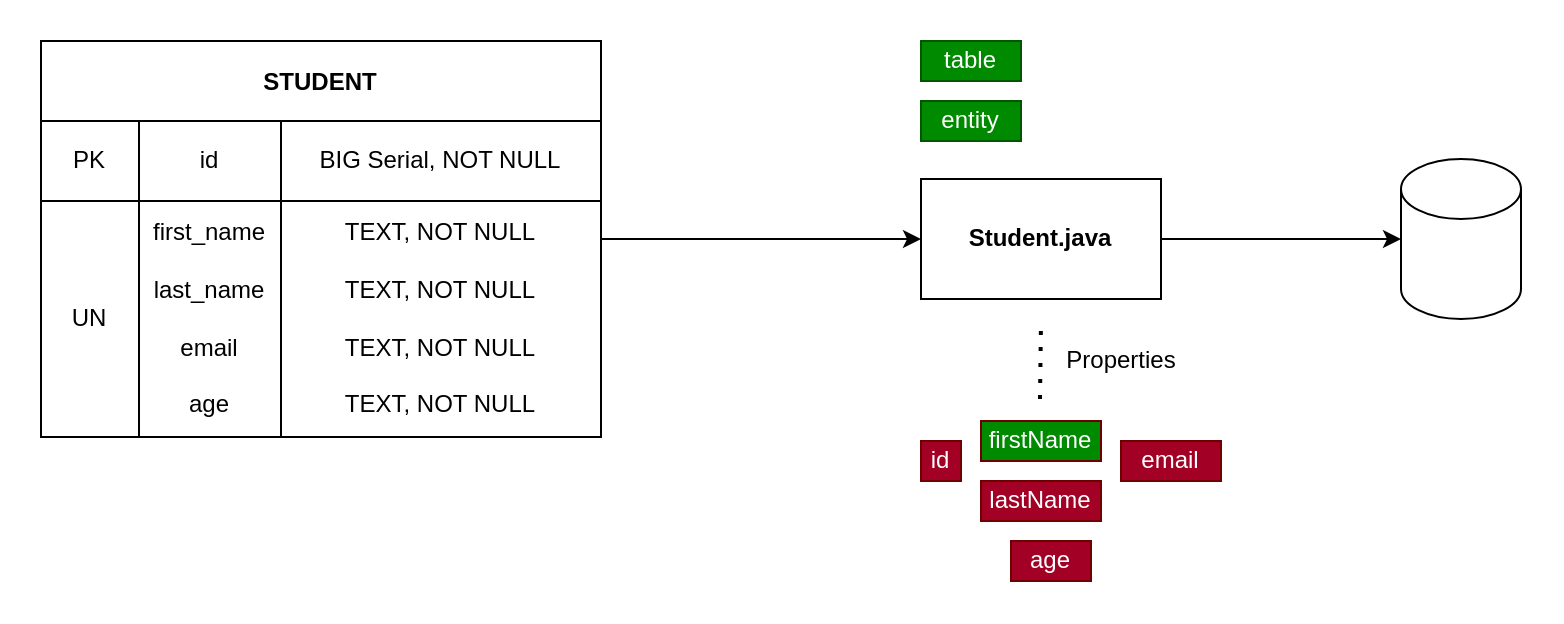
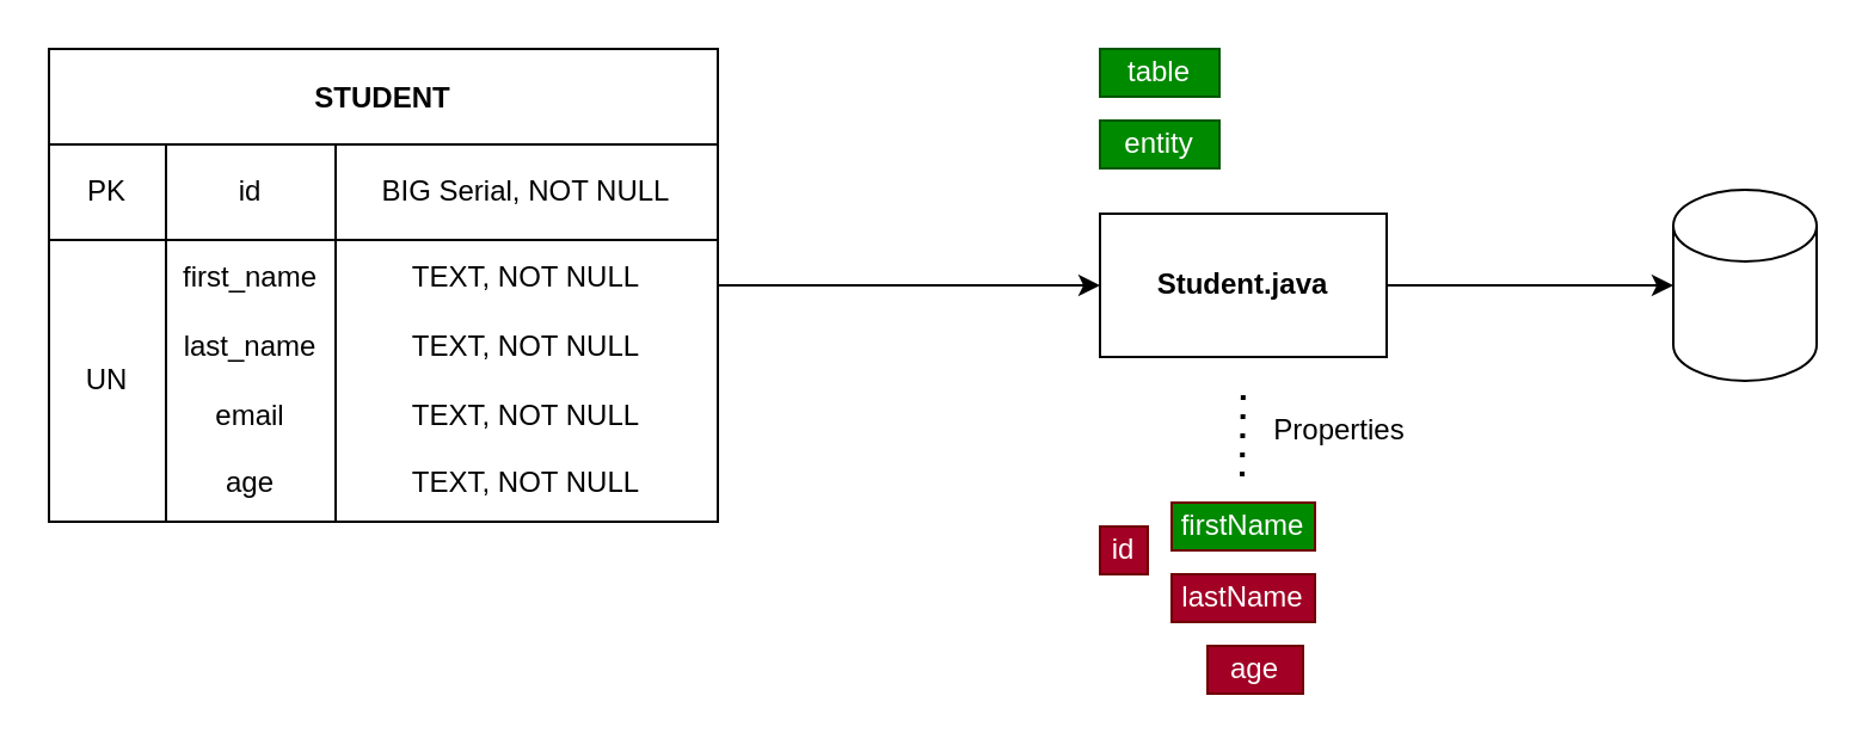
  <mxCell id="0" />
  <mxCell id="1" parent="0" />
  <mxCell id="2" value="" style="edgeStyle=orthogonalEdgeStyle;rounded=0;orthogonalLoop=1;jettySize=auto;html=1;" parent="1" source="3" target="13" edge="1"><mxGeometry relative="1" as="geometry" /></mxCell>
  <mxCell id="3" value="STUDENT" style="shape=table;startSize=40;container=1;collapsible=0;childLayout=tableLayout;fontStyle=1;align=center;swimlaneLine=1;" parent="1" vertex="1"><mxGeometry x="20" y="20" width="280" height="198" as="geometry" /></mxCell>
  <mxCell id="4" value="" style="shape=tableRow;horizontal=0;startSize=0;swimlaneHead=0;swimlaneBody=0;top=0;left=0;bottom=0;right=0;collapsible=0;dropTarget=0;fillColor=none;points=[[0,0.5],[1,0.5]];portConstraint=eastwest;" parent="3" vertex="1"><mxGeometry y="40" width="280" height="40" as="geometry" /></mxCell>
  <mxCell id="5" value="PK" style="shape=partialRectangle;html=1;whiteSpace=wrap;connectable=0;fillColor=none;top=0;left=0;bottom=0;right=0;overflow=hidden;" parent="4" vertex="1"><mxGeometry width="49" height="40" as="geometry"><mxRectangle width="49" height="40" as="alternateBounds" /></mxGeometry></mxCell>
  <mxCell id="6" value="id" style="shape=partialRectangle;html=1;whiteSpace=wrap;connectable=0;fillColor=none;top=0;left=0;bottom=0;right=0;overflow=hidden;" parent="4" vertex="1"><mxGeometry x="49" width="71" height="40" as="geometry"><mxRectangle width="71" height="40" as="alternateBounds" /></mxGeometry></mxCell>
  <mxCell id="7" value="BIG Serial, NOT NULL" style="shape=partialRectangle;html=1;whiteSpace=wrap;connectable=0;fillColor=none;top=0;left=0;bottom=0;right=0;overflow=hidden;" parent="4" vertex="1"><mxGeometry x="120" width="160" height="40" as="geometry"><mxRectangle width="160" height="40" as="alternateBounds" /></mxGeometry></mxCell>
  <mxCell id="8" value="" style="shape=tableRow;horizontal=0;startSize=0;swimlaneHead=0;swimlaneBody=0;top=0;left=0;bottom=0;right=0;collapsible=0;dropTarget=0;fillColor=none;points=[[0,0.5],[1,0.5]];portConstraint=eastwest;" parent="3" vertex="1"><mxGeometry y="80" width="280" height="118" as="geometry" /></mxCell>
  <mxCell id="9" value="UN" style="shape=partialRectangle;html=1;whiteSpace=wrap;connectable=0;fillColor=none;top=0;left=0;bottom=0;right=0;overflow=hidden;" parent="8" vertex="1"><mxGeometry width="49" height="118" as="geometry"><mxRectangle width="49" height="118" as="alternateBounds" /></mxGeometry></mxCell>
  <mxCell id="10" value="first_name&lt;br&gt;&lt;br&gt;last_name&lt;br&gt;&lt;br&gt;email&lt;br&gt;&lt;br&gt;age" style="shape=partialRectangle;html=1;whiteSpace=wrap;connectable=0;fillColor=none;top=0;left=0;bottom=0;right=0;overflow=hidden;" parent="8" vertex="1"><mxGeometry x="49" width="71" height="118" as="geometry"><mxRectangle width="71" height="118" as="alternateBounds" /></mxGeometry></mxCell>
  <mxCell id="11" value="TEXT, NOT NULL&lt;br&gt;&lt;br&gt;TEXT, NOT NULL&lt;br&gt;&lt;br&gt;TEXT, NOT NULL&lt;br&gt;&lt;br&gt;TEXT, NOT NULL" style="shape=partialRectangle;html=1;whiteSpace=wrap;connectable=0;fillColor=none;top=0;left=0;bottom=0;right=0;overflow=hidden;" parent="8" vertex="1"><mxGeometry x="120" width="160" height="118" as="geometry"><mxRectangle width="160" height="118" as="alternateBounds" /></mxGeometry></mxCell>
  <mxCell id="12" style="edgeStyle=orthogonalEdgeStyle;rounded=0;orthogonalLoop=1;jettySize=auto;html=1;" parent="1" source="13" target="14" edge="1"><mxGeometry relative="1" as="geometry"><mxPoint x="700" y="119" as="targetPoint" /></mxGeometry></mxCell>
  <mxCell id="13" value="Student.java" style="whiteSpace=wrap;html=1;startSize=40;fontStyle=1;" parent="1" vertex="1"><mxGeometry x="460" y="89" width="120" height="60" as="geometry" /></mxCell>
  <mxCell id="14" value="" style="shape=cylinder3;whiteSpace=wrap;html=1;boundedLbl=1;backgroundOutline=1;size=15;" parent="1" vertex="1"><mxGeometry x="700" y="79" width="60" height="80" as="geometry" /></mxCell>
  <mxCell id="15" value="table" style="rounded=0;whiteSpace=wrap;html=1;fillColor=#008a00;strokeColor=#005700;fontColor=#ffffff;" parent="1" vertex="1"><mxGeometry x="460" y="20" width="50" height="20" as="geometry" /></mxCell>
  <mxCell id="16" value="entity" style="rounded=0;whiteSpace=wrap;html=1;fillColor=#008a00;strokeColor=#005700;fontColor=#ffffff;" parent="1" vertex="1"><mxGeometry x="460" y="50" width="50" height="20" as="geometry" /></mxCell>
  <mxCell id="17" value="id" style="rounded=0;whiteSpace=wrap;html=1;fillColor=#a20025;strokeColor=#6F0000;fontColor=#ffffff;" parent="1" vertex="1"><mxGeometry x="460" y="220" width="20" height="20" as="geometry" /></mxCell>
  <mxCell id="18" value="lastName" style="rounded=0;whiteSpace=wrap;html=1;fillColor=#a20025;strokeColor=#6F0000;fontColor=#ffffff;" parent="1" vertex="1"><mxGeometry x="490" y="240" width="60" height="20" as="geometry" /></mxCell>
  <mxCell id="19" value="firstName" style="rounded=0;whiteSpace=wrap;html=1;fillColor=#008a00;strokeColor=#6F0000;fontColor=#ffffff;" parent="1" vertex="1"><mxGeometry x="490" y="210" width="60" height="20" as="geometry" /></mxCell>
  <mxCell id="20" value="age" style="rounded=0;whiteSpace=wrap;html=1;fillColor=#a20025;strokeColor=#6F0000;fontColor=#ffffff;" parent="1" vertex="1"><mxGeometry x="505" y="270" width="40" height="20" as="geometry" /></mxCell>
- <mxCell id="21" value="email" style="rounded=0;whiteSpace=wrap;html=1;fillColor=#a20025;strokeColor=#6F0000;fontColor=#ffffff;" parent="1" vertex="1"><mxGeometry x="560" y="220" width="50" height="20" as="geometry" /></mxCell>
  <mxCell id="22" value="" style="endArrow=none;dashed=1;html=1;dashPattern=1 3;strokeWidth=2;rounded=0;" parent="1" edge="1"><mxGeometry width="50" height="50" relative="1" as="geometry"><mxPoint x="519.5" y="199" as="sourcePoint" /><mxPoint x="520" y="160" as="targetPoint" /></mxGeometry></mxCell>
  <mxCell id="23" value="Properties" style="text;html=1;align=center;verticalAlign=middle;resizable=0;points=[];autosize=1;strokeColor=none;fillColor=none;" parent="1" vertex="1"><mxGeometry x="520" y="165" width="80" height="30" as="geometry" /></mxCell>
